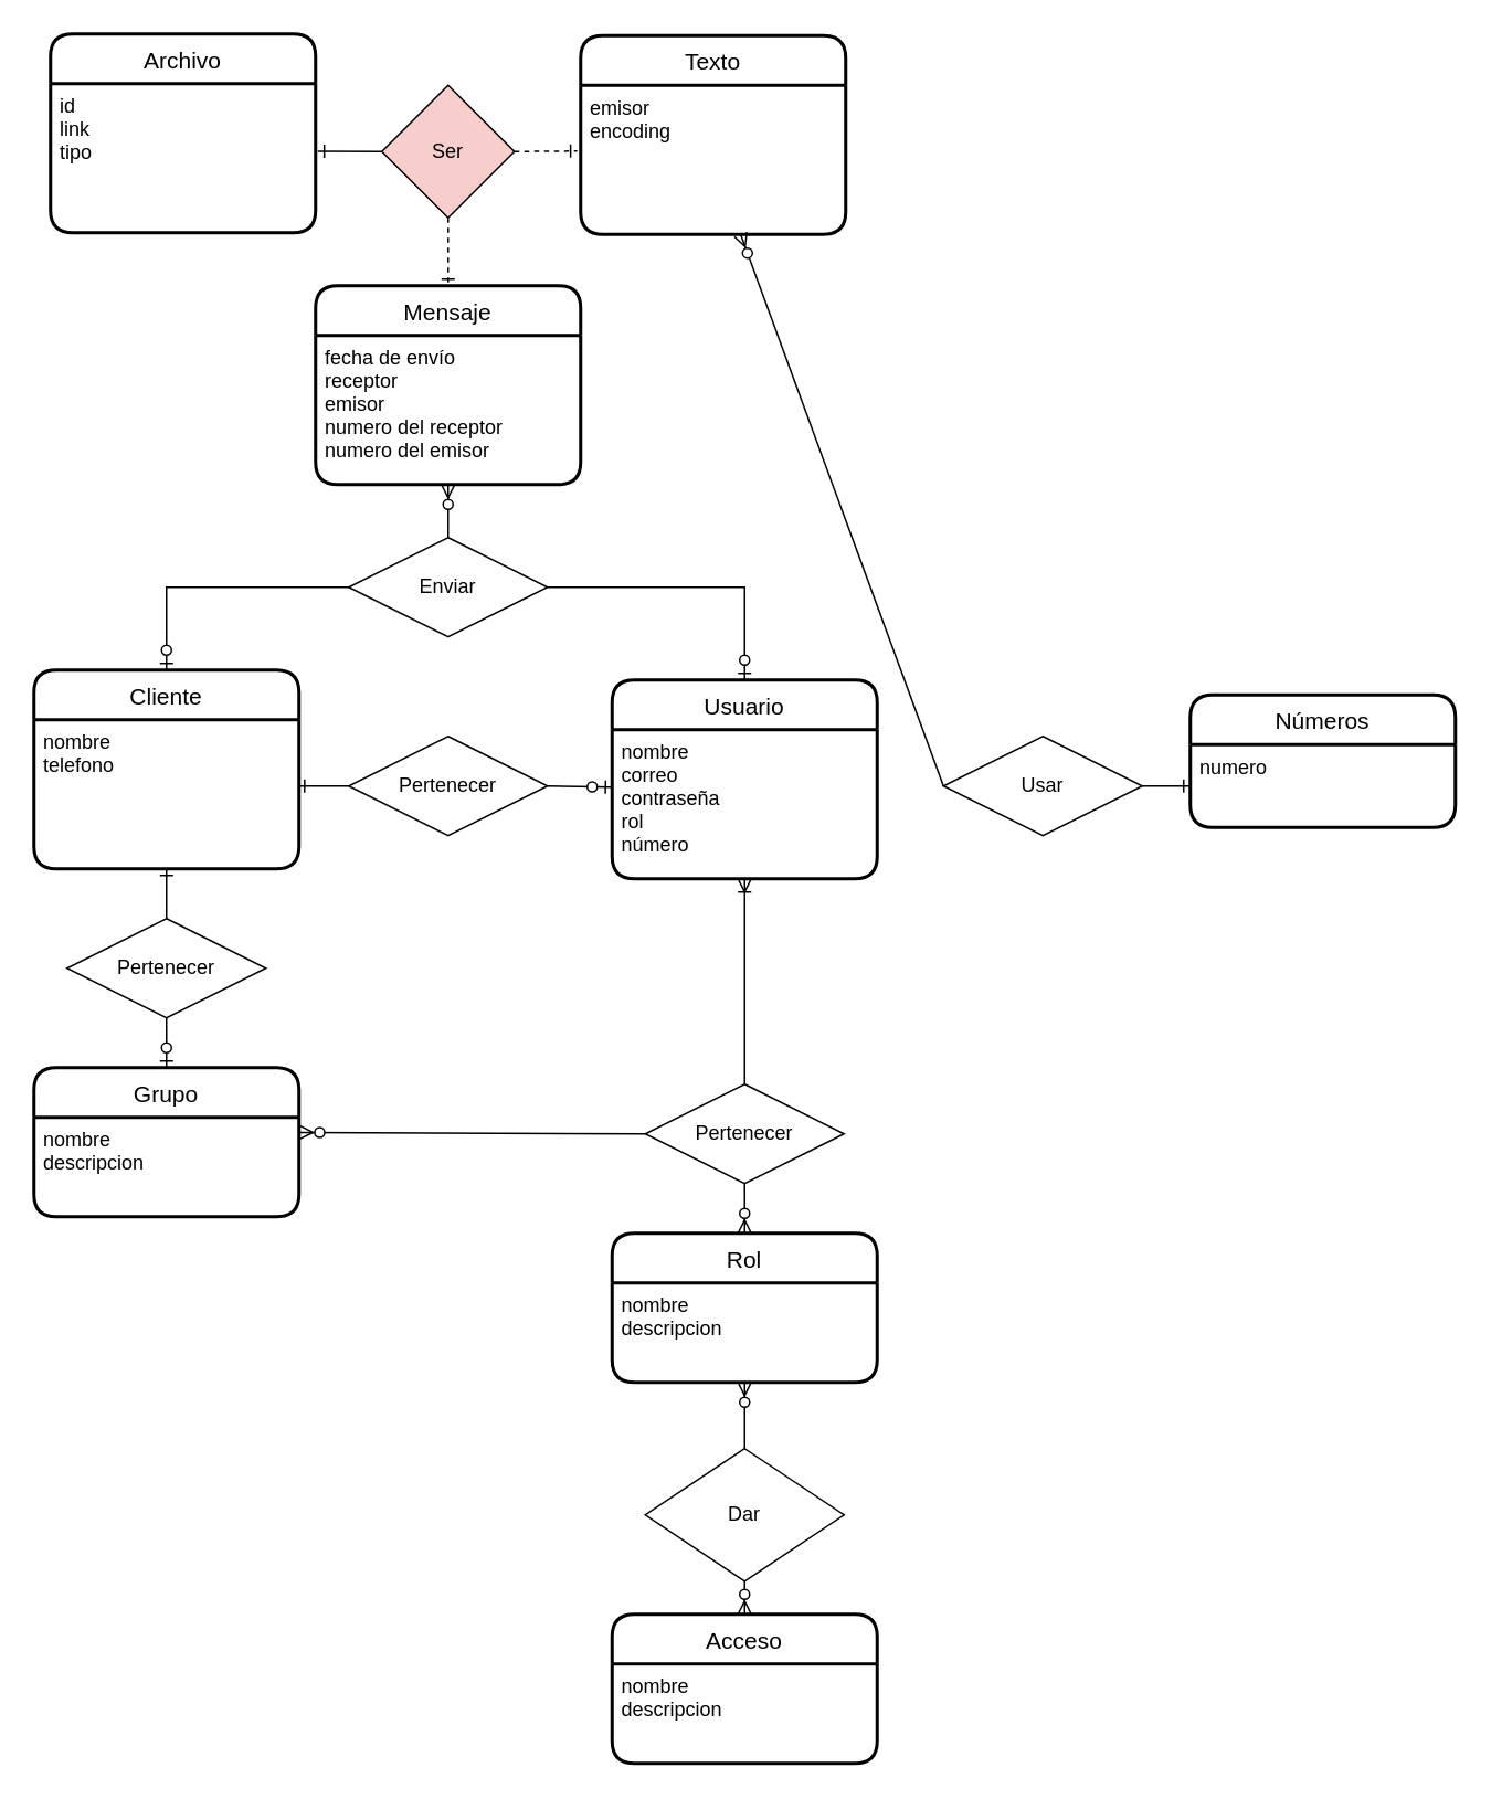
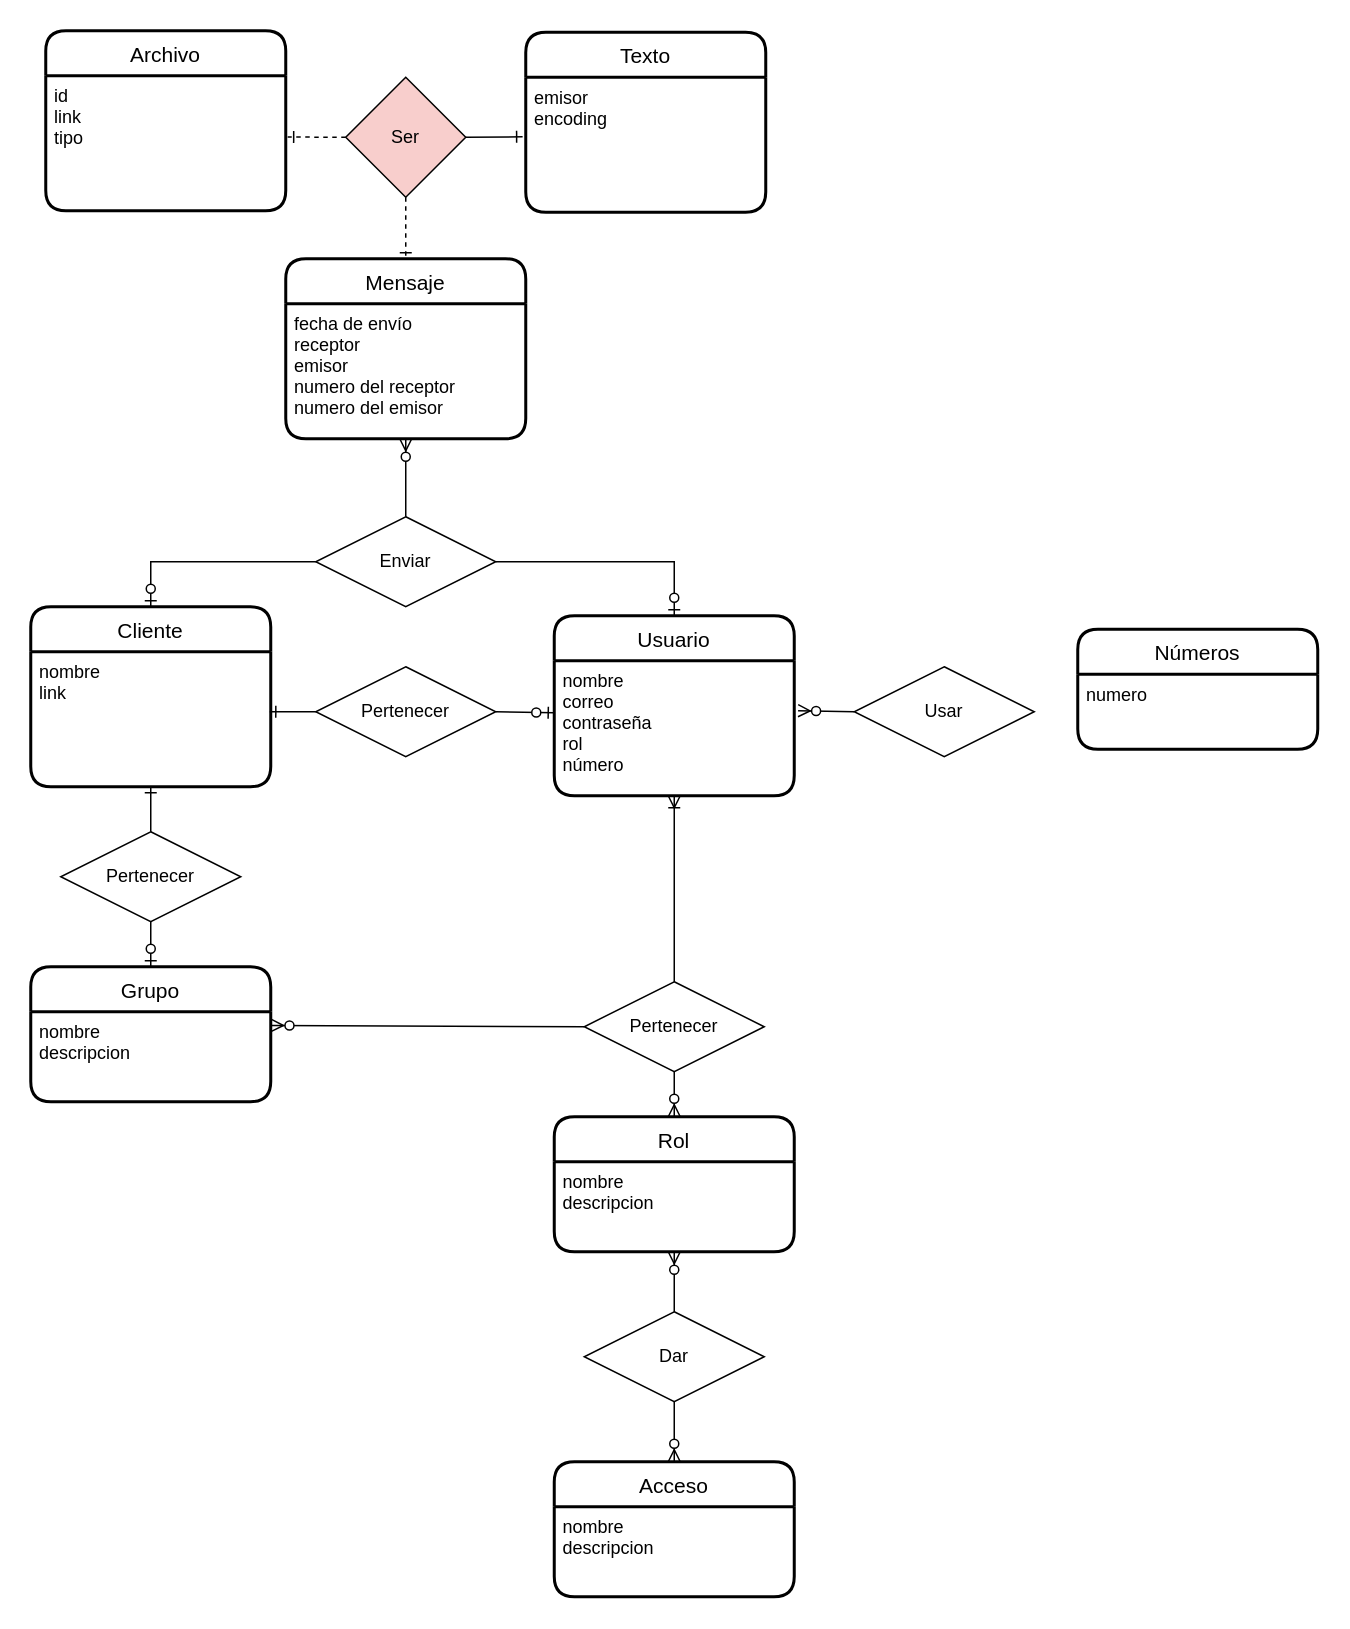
  <mxCell id="0" />
  <mxCell id="1" parent="0" />
  <mxCell id="2" value="Cliente" style="swimlane;childLayout=stackLayout;horizontal=1;startSize=30;horizontalStack=0;rounded=1;fontSize=14;fontStyle=0;strokeWidth=2;resizeParent=0;resizeLast=1;shadow=0;dashed=0;align=center;" vertex="1" parent="1"><mxGeometry x="20" y="404" width="160" height="120" as="geometry" /></mxCell>
- <mxCell id="3" value="nombre&#10;telefono" style="align=left;strokeColor=none;fillColor=none;spacingLeft=4;fontSize=12;verticalAlign=top;resizable=0;rotatable=0;part=1;" vertex="1" parent="2"><mxGeometry y="30" width="160" height="90" as="geometry" /></mxCell>
+ <mxCell id="3" value="nombre&#10;link" style="align=left;strokeColor=none;fillColor=none;spacingLeft=4;fontSize=12;verticalAlign=top;resizable=0;rotatable=0;part=1;" vertex="1" parent="2"><mxGeometry y="30" width="160" height="90" as="geometry" /></mxCell>
  <mxCell id="4" value="Pertenecer" style="shape=rhombus;perimeter=rhombusPerimeter;whiteSpace=wrap;html=1;align=center;" vertex="1" parent="1"><mxGeometry x="210" y="444" width="120" height="60" as="geometry" /></mxCell>
  <mxCell id="5" value="" style="endArrow=none;html=1;rounded=0;exitX=0.996;exitY=0.444;exitDx=0;exitDy=0;entryX=0;entryY=0.5;entryDx=0;entryDy=0;exitPerimeter=0;startArrow=ERone;startFill=0;" edge="1" parent="1" source="3" target="4"><mxGeometry relative="1" as="geometry"><mxPoint x="200" y="564" as="sourcePoint" /><mxPoint x="360" y="564" as="targetPoint" /></mxGeometry></mxCell>
  <mxCell id="6" value="Usuario" style="swimlane;childLayout=stackLayout;horizontal=1;startSize=30;horizontalStack=0;rounded=1;fontSize=14;fontStyle=0;strokeWidth=2;resizeParent=0;resizeLast=1;shadow=0;dashed=0;align=center;" vertex="1" parent="1"><mxGeometry x="369" y="410" width="160" height="120" as="geometry" /></mxCell>
  <mxCell id="7" value="nombre&#10;correo&#10;contraseña&#10;rol&#10;número" style="align=left;strokeColor=none;fillColor=none;spacingLeft=4;fontSize=12;verticalAlign=top;resizable=0;rotatable=0;part=1;" vertex="1" parent="6"><mxGeometry y="30" width="160" height="90" as="geometry" /></mxCell>
  <mxCell id="8" style="edgeStyle=orthogonalEdgeStyle;rounded=0;orthogonalLoop=1;jettySize=auto;html=1;exitX=0.5;exitY=1;exitDx=0;exitDy=0;" edge="1" parent="6" source="7" target="7"><mxGeometry relative="1" as="geometry" /></mxCell>
  <mxCell id="9" value="" style="endArrow=ERzeroToOne;html=1;rounded=0;exitX=1;exitY=0.5;exitDx=0;exitDy=0;entryX=0;entryY=0.386;entryDx=0;entryDy=0;entryPerimeter=0;endFill=1;" edge="1" parent="1" source="4" target="7"><mxGeometry relative="1" as="geometry"><mxPoint x="189.36" y="483.96" as="sourcePoint" /><mxPoint x="270" y="484" as="targetPoint" /></mxGeometry></mxCell>
  <mxCell id="10" value="Rol" style="swimlane;childLayout=stackLayout;horizontal=1;startSize=30;horizontalStack=0;rounded=1;fontSize=14;fontStyle=0;strokeWidth=2;resizeParent=0;resizeLast=1;shadow=0;dashed=0;align=center;" vertex="1" parent="1"><mxGeometry x="369" y="744" width="160" height="90" as="geometry" /></mxCell>
  <mxCell id="11" value="nombre&#10;descripcion" style="align=left;strokeColor=none;fillColor=none;spacingLeft=4;fontSize=12;verticalAlign=top;resizable=0;rotatable=0;part=1;" vertex="1" parent="10"><mxGeometry y="30" width="160" height="60" as="geometry" /></mxCell>
  <mxCell id="12" style="edgeStyle=orthogonalEdgeStyle;rounded=0;orthogonalLoop=1;jettySize=auto;html=1;exitX=0.5;exitY=1;exitDx=0;exitDy=0;" edge="1" parent="10" source="11" target="11"><mxGeometry relative="1" as="geometry" /></mxCell>
  <mxCell id="13" value="Pertenecer" style="shape=rhombus;perimeter=rhombusPerimeter;whiteSpace=wrap;html=1;align=center;" vertex="1" parent="1"><mxGeometry x="389" y="654" width="120" height="60" as="geometry" /></mxCell>
  <mxCell id="14" value="" style="endArrow=none;html=1;rounded=0;exitX=0.5;exitY=1;exitDx=0;exitDy=0;entryX=0.5;entryY=0;entryDx=0;entryDy=0;startArrow=ERoneToMany;startFill=0;" edge="1" parent="1" source="6" target="13"><mxGeometry relative="1" as="geometry"><mxPoint x="189.36" y="483.96" as="sourcePoint" /><mxPoint x="220" y="484" as="targetPoint" /></mxGeometry></mxCell>
  <mxCell id="15" value="" style="endArrow=ERzeroToMany;html=1;rounded=0;exitX=0.5;exitY=1;exitDx=0;exitDy=0;entryX=0.5;entryY=0;entryDx=0;entryDy=0;endFill=1;" edge="1" parent="1" source="13" target="10"><mxGeometry relative="1" as="geometry"><mxPoint x="340" y="554" as="sourcePoint" /><mxPoint x="379" y="554.74" as="targetPoint" /></mxGeometry></mxCell>
  <mxCell id="16" value="Acceso" style="swimlane;childLayout=stackLayout;horizontal=1;startSize=30;horizontalStack=0;rounded=1;fontSize=14;fontStyle=0;strokeWidth=2;resizeParent=0;resizeLast=1;shadow=0;dashed=0;align=center;" vertex="1" parent="1"><mxGeometry x="369" y="974" width="160" height="90" as="geometry" /></mxCell>
  <mxCell id="17" value="nombre&#10;descripcion" style="align=left;strokeColor=none;fillColor=none;spacingLeft=4;fontSize=12;verticalAlign=top;resizable=0;rotatable=0;part=1;" vertex="1" parent="16"><mxGeometry y="30" width="160" height="60" as="geometry" /></mxCell>
  <mxCell id="18" style="edgeStyle=orthogonalEdgeStyle;rounded=0;orthogonalLoop=1;jettySize=auto;html=1;exitX=0.5;exitY=1;exitDx=0;exitDy=0;" edge="1" parent="16" source="17" target="17"><mxGeometry relative="1" as="geometry" /></mxCell>
- <mxCell id="19" value="Dar" style="shape=rhombus;perimeter=rhombusPerimeter;whiteSpace=wrap;html=1;align=center;" vertex="1" parent="1"><mxGeometry x="389" y="874" width="120" height="80" as="geometry" /></mxCell>
+ <mxCell id="19" value="Dar" style="shape=rhombus;perimeter=rhombusPerimeter;whiteSpace=wrap;html=1;align=center;" vertex="1" parent="1"><mxGeometry x="389" y="874" width="120" height="60" as="geometry" /></mxCell>
  <mxCell id="20" value="" style="endArrow=ERzeroToMany;html=1;rounded=0;entryX=0.5;entryY=0;entryDx=0;entryDy=0;endFill=1;exitX=0.5;exitY=1;exitDx=0;exitDy=0;" edge="1" parent="1" source="19" target="16"><mxGeometry relative="1" as="geometry"><mxPoint x="449" y="934" as="sourcePoint" /><mxPoint x="459" y="754" as="targetPoint" /></mxGeometry></mxCell>
  <mxCell id="21" value="" style="endArrow=ERzeroToMany;html=1;rounded=0;entryX=0.5;entryY=1;entryDx=0;entryDy=0;endFill=1;exitX=0.5;exitY=0;exitDx=0;exitDy=0;" edge="1" parent="1" source="19" target="11"><mxGeometry relative="1" as="geometry"><mxPoint x="459" y="974" as="sourcePoint" /><mxPoint x="459" y="1014" as="targetPoint" /></mxGeometry></mxCell>
  <mxCell id="22" value="Grupo" style="swimlane;childLayout=stackLayout;horizontal=1;startSize=30;horizontalStack=0;rounded=1;fontSize=14;fontStyle=0;strokeWidth=2;resizeParent=0;resizeLast=1;shadow=0;dashed=0;align=center;" vertex="1" parent="1"><mxGeometry x="20" y="644" width="160" height="90" as="geometry" /></mxCell>
  <mxCell id="23" value="nombre&#10;descripcion" style="align=left;strokeColor=none;fillColor=none;spacingLeft=4;fontSize=12;verticalAlign=top;resizable=0;rotatable=0;part=1;" vertex="1" parent="22"><mxGeometry y="30" width="160" height="60" as="geometry" /></mxCell>
  <mxCell id="24" style="edgeStyle=orthogonalEdgeStyle;rounded=0;orthogonalLoop=1;jettySize=auto;html=1;exitX=0.5;exitY=1;exitDx=0;exitDy=0;" edge="1" parent="22" source="23" target="23"><mxGeometry relative="1" as="geometry" /></mxCell>
  <mxCell id="25" value="" style="endArrow=none;html=1;rounded=0;startArrow=ERone;startFill=0;exitX=0.5;exitY=1;exitDx=0;exitDy=0;entryX=0.5;entryY=0;entryDx=0;entryDy=0;" edge="1" parent="1" source="3" target="26"><mxGeometry relative="1" as="geometry"><mxPoint x="150" y="594" as="sourcePoint" /><mxPoint x="240" y="624" as="targetPoint" /></mxGeometry></mxCell>
  <mxCell id="26" value="Pertenecer" style="shape=rhombus;perimeter=rhombusPerimeter;whiteSpace=wrap;html=1;align=center;" vertex="1" parent="1"><mxGeometry x="40" y="554" width="120" height="60" as="geometry" /></mxCell>
  <mxCell id="27" value="" style="endArrow=none;html=1;rounded=0;startArrow=ERzeroToOne;startFill=1;exitX=0.5;exitY=0;exitDx=0;exitDy=0;entryX=0.5;entryY=1;entryDx=0;entryDy=0;" edge="1" parent="1" source="22" target="26"><mxGeometry relative="1" as="geometry"><mxPoint x="110" y="534" as="sourcePoint" /><mxPoint x="110" y="564" as="targetPoint" /></mxGeometry></mxCell>
  <mxCell id="28" value="" style="endArrow=ERzeroToMany;html=1;rounded=0;exitX=0;exitY=0.5;exitDx=0;exitDy=0;entryX=1.003;entryY=0.152;entryDx=0;entryDy=0;endFill=1;entryPerimeter=0;" edge="1" parent="1" source="13" target="23"><mxGeometry relative="1" as="geometry"><mxPoint x="459" y="724" as="sourcePoint" /><mxPoint x="459" y="754" as="targetPoint" /></mxGeometry></mxCell>
  <mxCell id="29" value="Mensaje" style="swimlane;childLayout=stackLayout;horizontal=1;startSize=30;horizontalStack=0;rounded=1;fontSize=14;fontStyle=0;strokeWidth=2;resizeParent=0;resizeLast=1;shadow=0;dashed=0;align=center;" vertex="1" parent="1"><mxGeometry x="190" y="172" width="160" height="120" as="geometry" /></mxCell>
  <mxCell id="30" value="fecha de envío&#10;receptor&#10;emisor&#10;numero del receptor&#10;numero del emisor" style="align=left;strokeColor=none;fillColor=none;spacingLeft=4;fontSize=12;verticalAlign=top;resizable=0;rotatable=0;part=1;" vertex="1" parent="29"><mxGeometry y="30" width="160" height="90" as="geometry" /></mxCell>
  <mxCell id="31" value="Archivo" style="swimlane;childLayout=stackLayout;horizontal=1;startSize=30;horizontalStack=0;rounded=1;fontSize=14;fontStyle=0;strokeWidth=2;resizeParent=0;resizeLast=1;shadow=0;dashed=0;align=center;" vertex="1" parent="1"><mxGeometry x="30" y="20" width="160" height="120" as="geometry" /></mxCell>
  <mxCell id="32" value="id&#10;link&#10;tipo" style="align=left;strokeColor=none;fillColor=none;spacingLeft=4;fontSize=12;verticalAlign=top;resizable=0;rotatable=0;part=1;" vertex="1" parent="31"><mxGeometry y="30" width="160" height="90" as="geometry" /></mxCell>
  <mxCell id="33" value="Texto" style="swimlane;childLayout=stackLayout;horizontal=1;startSize=30;horizontalStack=0;rounded=1;fontSize=14;fontStyle=0;strokeWidth=2;resizeParent=0;resizeLast=1;shadow=0;dashed=0;align=center;" vertex="1" parent="1"><mxGeometry x="350" y="21" width="160" height="120" as="geometry" /></mxCell>
  <mxCell id="34" value="emisor&#10;encoding" style="align=left;strokeColor=none;fillColor=none;spacingLeft=4;fontSize=12;verticalAlign=top;resizable=0;rotatable=0;part=1;" vertex="1" parent="33"><mxGeometry y="30" width="160" height="90" as="geometry" /></mxCell>
  <mxCell id="35" value="Ser" style="rhombus;whiteSpace=wrap;html=1;fillColor=#f8cecc;" vertex="1" parent="1"><mxGeometry x="230" y="51" width="80" height="80" as="geometry" /></mxCell>
- <mxCell id="36" value="Enviar" style="shape=rhombus;perimeter=rhombusPerimeter;whiteSpace=wrap;html=1;align=center;" vertex="1" parent="1"><mxGeometry x="210" y="324" width="120" height="60" as="geometry" /></mxCell>
+ <mxCell id="36" value="Enviar" style="shape=rhombus;perimeter=rhombusPerimeter;whiteSpace=wrap;html=1;align=center;" vertex="1" parent="1"><mxGeometry x="210" y="344" width="120" height="60" as="geometry" /></mxCell>
  <mxCell id="37" value="" style="endArrow=ERzeroToOne;html=1;rounded=0;endFill=1;entryX=0.5;entryY=0;entryDx=0;entryDy=0;exitX=1;exitY=0.5;exitDx=0;exitDy=0;edgeStyle=orthogonalEdgeStyle;" edge="1" parent="1" source="36" target="6"><mxGeometry relative="1" as="geometry"><mxPoint x="400" y="284" as="sourcePoint" /><mxPoint x="440" y="384" as="targetPoint" /></mxGeometry></mxCell>
  <mxCell id="38" value="" style="endArrow=ERzeroToOne;html=1;rounded=0;endFill=1;entryX=0.5;entryY=0;entryDx=0;entryDy=0;exitX=0;exitY=0.5;exitDx=0;exitDy=0;edgeStyle=orthogonalEdgeStyle;" edge="1" parent="1" source="36" target="2"><mxGeometry relative="1" as="geometry"><mxPoint x="340" y="354" as="sourcePoint" /><mxPoint x="459" y="420" as="targetPoint" /></mxGeometry></mxCell>
  <mxCell id="39" value="" style="endArrow=ERzeroToMany;html=1;rounded=0;endFill=1;entryX=0.5;entryY=1;entryDx=0;entryDy=0;exitX=0.5;exitY=0;exitDx=0;exitDy=0;edgeStyle=orthogonalEdgeStyle;" edge="1" parent="1" source="36" target="30"><mxGeometry relative="1" as="geometry"><mxPoint x="340" y="362" as="sourcePoint" /><mxPoint x="459" y="428" as="targetPoint" /></mxGeometry></mxCell>
- <mxCell id="40" value="" style="endArrow=ERone;html=1;rounded=0;endFill=0;entryX=1.008;entryY=0.454;entryDx=0;entryDy=0;exitX=0;exitY=0.5;exitDx=0;exitDy=0;entryPerimeter=0;" edge="1" parent="1" source="35" target="32"><mxGeometry relative="1" as="geometry"><mxPoint x="280" y="361" as="sourcePoint" /><mxPoint x="280" y="321" as="targetPoint" /></mxGeometry></mxCell>
- <mxCell id="41" value="" style="endArrow=ERone;html=1;rounded=0;endFill=0;entryX=-0.013;entryY=0.441;entryDx=0;entryDy=0;exitX=1;exitY=0.5;exitDx=0;exitDy=0;entryPerimeter=0;dashed=1;" edge="1" parent="1" source="35" target="34"><mxGeometry relative="1" as="geometry"><mxPoint x="240" y="101" as="sourcePoint" /><mxPoint x="201.28" y="100.86" as="targetPoint" /></mxGeometry></mxCell>
+ <mxCell id="40" value="" style="endArrow=ERone;html=1;rounded=0;endFill=0;entryX=1.008;entryY=0.454;entryDx=0;entryDy=0;exitX=0;exitY=0.5;exitDx=0;exitDy=0;entryPerimeter=0;dashed=1;" edge="1" parent="1" source="35" target="32"><mxGeometry relative="1" as="geometry"><mxPoint x="280" y="361" as="sourcePoint" /><mxPoint x="280" y="321" as="targetPoint" /></mxGeometry></mxCell>
+ <mxCell id="41" value="" style="endArrow=ERone;html=1;rounded=0;endFill=0;entryX=-0.013;entryY=0.441;entryDx=0;entryDy=0;exitX=1;exitY=0.5;exitDx=0;exitDy=0;entryPerimeter=0;" edge="1" parent="1" source="35" target="34"><mxGeometry relative="1" as="geometry"><mxPoint x="240" y="101" as="sourcePoint" /><mxPoint x="201.28" y="100.86" as="targetPoint" /></mxGeometry></mxCell>
  <mxCell id="42" value="" style="endArrow=ERone;html=1;rounded=0;endFill=0;entryX=0.5;entryY=0;entryDx=0;entryDy=0;dashed=1;" edge="1" parent="1" source="35" target="29"><mxGeometry relative="1" as="geometry"><mxPoint x="320" y="82" as="sourcePoint" /><mxPoint x="357.92" y="81.69" as="targetPoint" /></mxGeometry></mxCell>
  <mxCell id="43" value="Números" style="swimlane;childLayout=stackLayout;horizontal=1;startSize=30;horizontalStack=0;rounded=1;fontSize=14;fontStyle=0;strokeWidth=2;resizeParent=0;resizeLast=1;shadow=0;dashed=0;align=center;" vertex="1" parent="1"><mxGeometry x="718" y="419" width="160" height="80" as="geometry" /></mxCell>
  <mxCell id="44" value="numero&#10;" style="align=left;strokeColor=none;fillColor=none;spacingLeft=4;fontSize=12;verticalAlign=top;resizable=0;rotatable=0;part=1;" vertex="1" parent="43"><mxGeometry y="30" width="160" height="50" as="geometry" /></mxCell>
  <mxCell id="45" style="edgeStyle=orthogonalEdgeStyle;rounded=0;orthogonalLoop=1;jettySize=auto;html=1;exitX=0.5;exitY=1;exitDx=0;exitDy=0;" edge="1" parent="43" source="44" target="44"><mxGeometry relative="1" as="geometry" /></mxCell>
- <mxCell id="46" value="" style="endArrow=ERone;html=1;rounded=0;endFill=0;exitX=1;exitY=0.5;exitDx=0;exitDy=0;entryX=0;entryY=0.5;entryDx=0;entryDy=0;" edge="1" parent="1" source="47" target="44"><mxGeometry relative="1" as="geometry"><mxPoint x="550" y="410" as="sourcePoint" /><mxPoint x="740" y="490" as="targetPoint" /></mxGeometry></mxCell>
  <mxCell id="47" value="Usar" style="shape=rhombus;perimeter=rhombusPerimeter;whiteSpace=wrap;html=1;align=center;" vertex="1" parent="1"><mxGeometry x="569" y="444" width="120" height="60" as="geometry" /></mxCell>
- <mxCell id="48" value="" style="endArrow=ERzeroToMany;html=1;rounded=0;exitX=0;exitY=0.5;exitDx=0;exitDy=0;endFill=1;" edge="1" parent="1" source="47" target="34"><mxGeometry relative="1" as="geometry"><mxPoint x="459" y="724" as="sourcePoint" /><mxPoint x="459" y="754" as="targetPoint" /></mxGeometry></mxCell>
+ <mxCell id="48" value="" style="endArrow=ERzeroToMany;html=1;rounded=0;exitX=0;exitY=0.5;exitDx=0;exitDy=0;entryX=1.016;entryY=0.37;entryDx=0;entryDy=0;endFill=1;entryPerimeter=0;" edge="1" parent="1" source="47" target="7"><mxGeometry relative="1" as="geometry"><mxPoint x="459" y="724" as="sourcePoint" /><mxPoint x="459" y="754" as="targetPoint" /></mxGeometry></mxCell>
